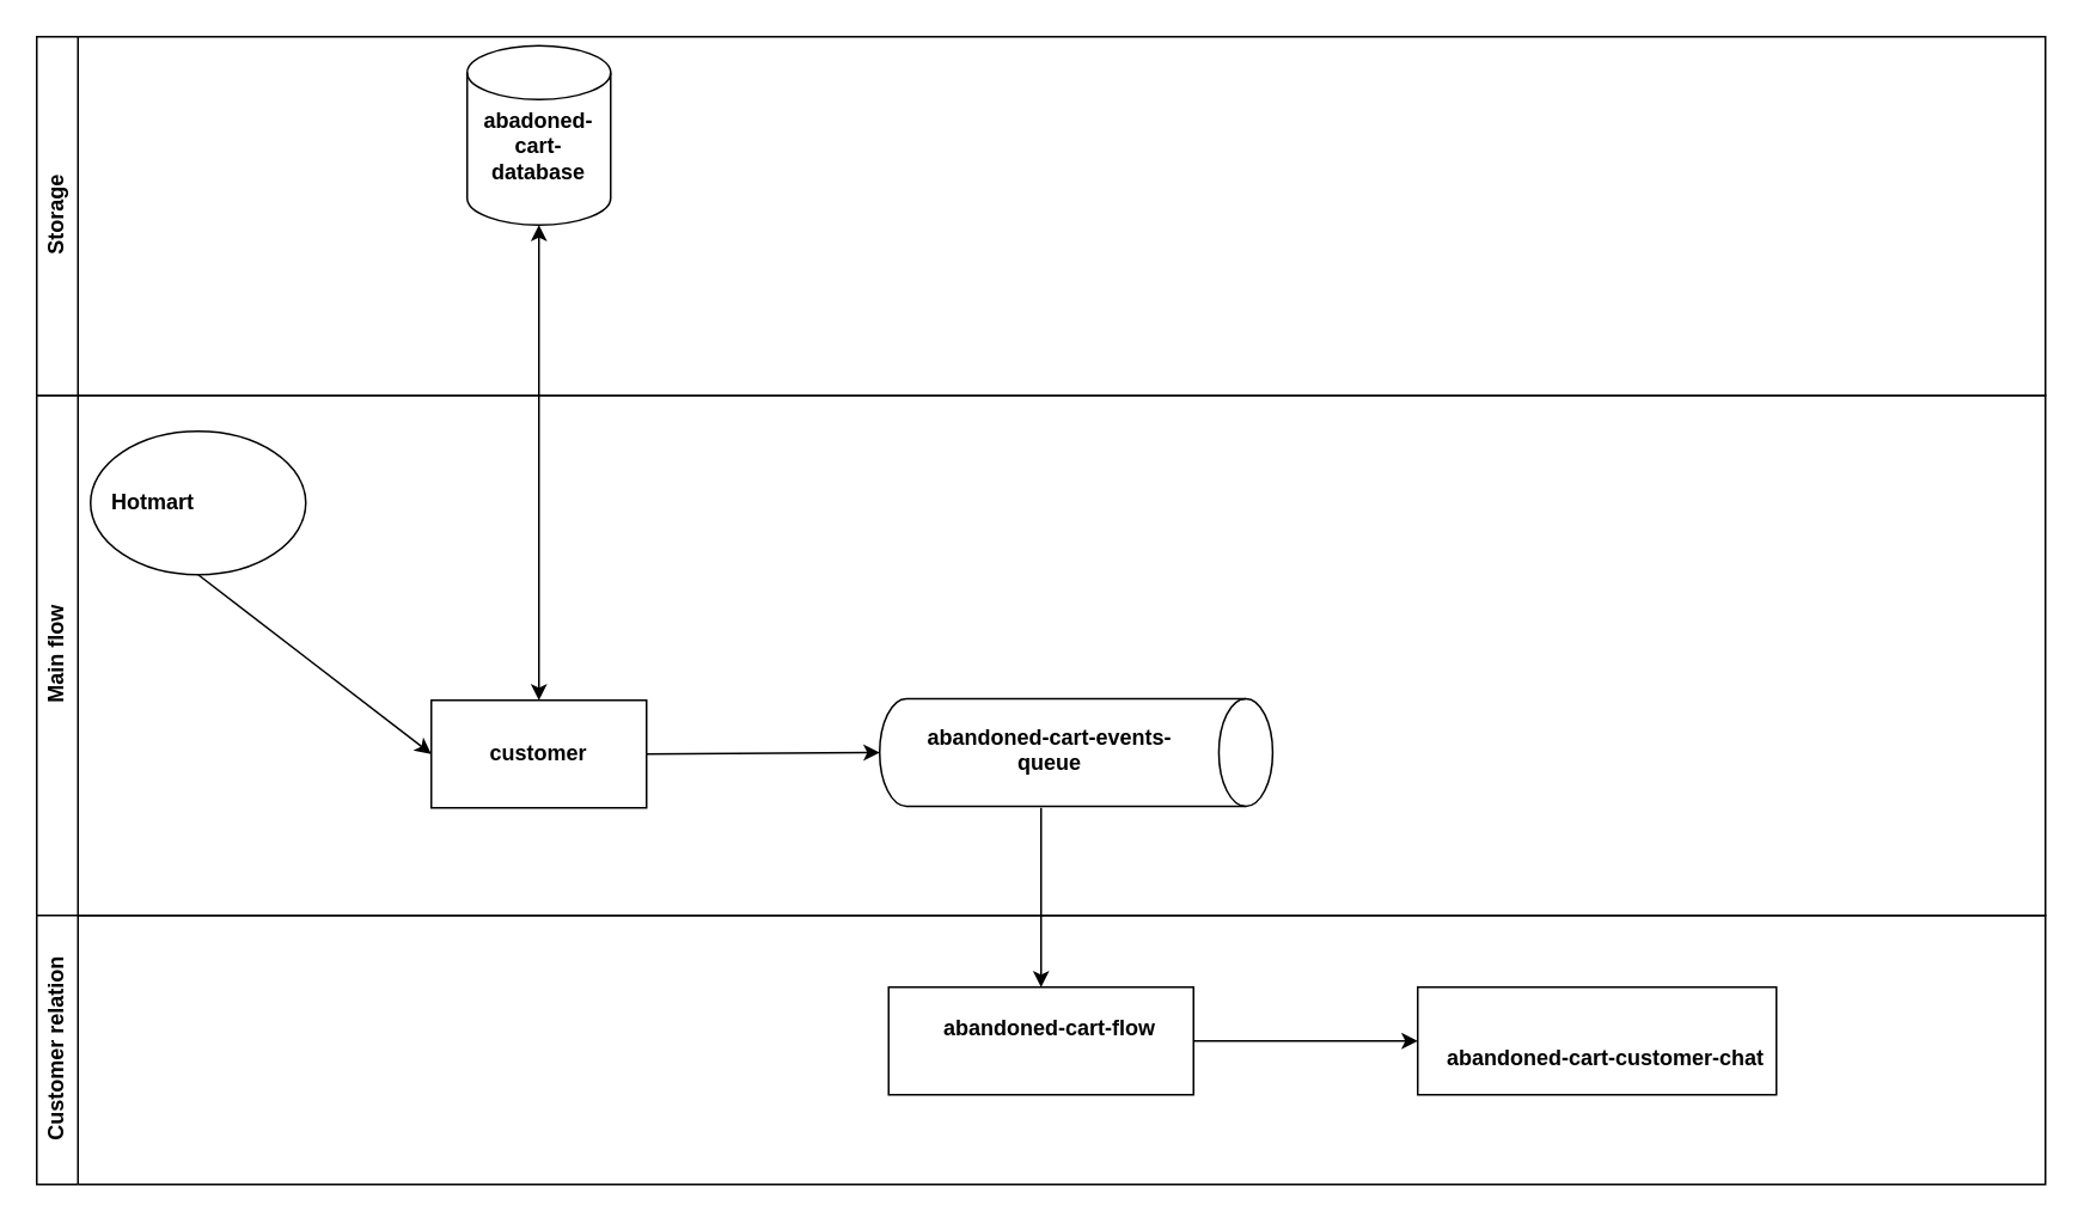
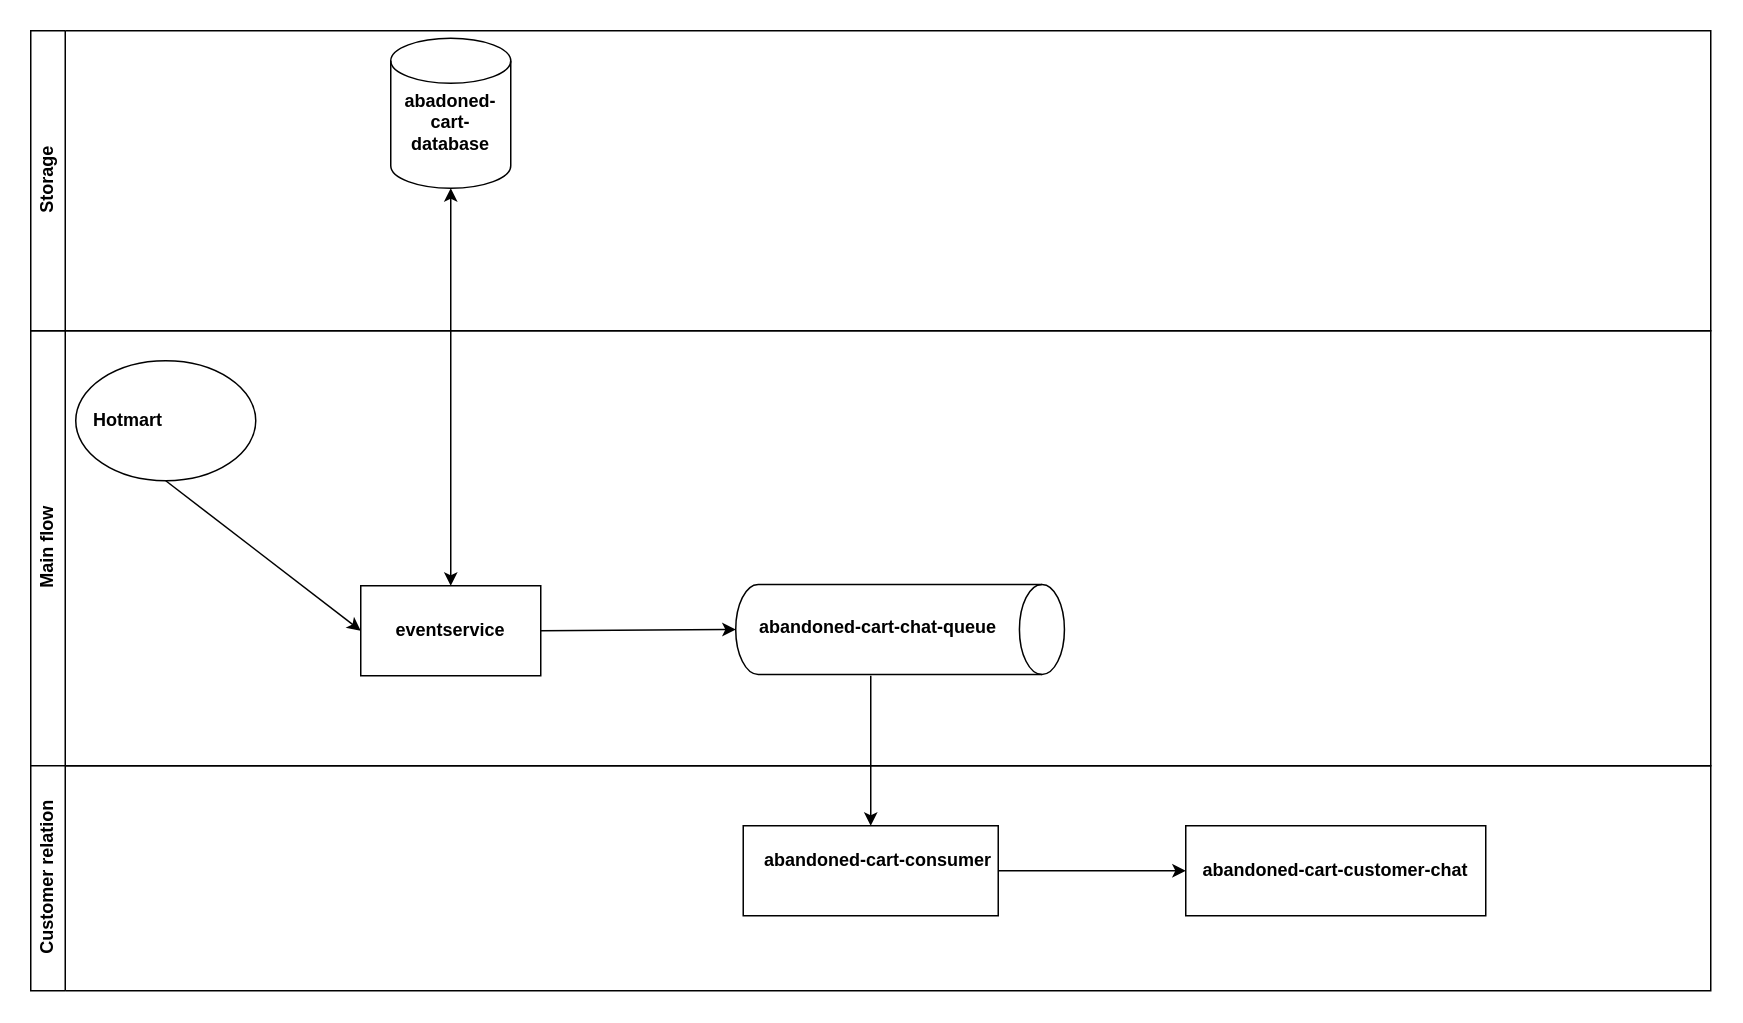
  <mxCell id="0" />
  <mxCell id="1" parent="0" />
  <mxCell id="2" value="" style="ellipse;whiteSpace=wrap;html=1;fontStyle=1" vertex="1" parent="1"><mxGeometry x="50" y="240" width="120" height="80" as="geometry" /></mxCell>
  <mxCell id="3" value="" style="group;fontStyle=1" vertex="1" connectable="0" parent="1"><mxGeometry x="240" y="390" width="120" height="60" as="geometry" /></mxCell>
  <mxCell id="4" value="" style="rounded=0;whiteSpace=wrap;html=1;fontStyle=1" vertex="1" parent="3"><mxGeometry width="120" height="60" as="geometry" /></mxCell>
- <mxCell id="5" value="customer" style="text;html=1;align=center;verticalAlign=middle;whiteSpace=wrap;rounded=0;fontStyle=1" vertex="1" parent="3"><mxGeometry x="30" y="15" width="60" height="30" as="geometry" /></mxCell>
+ <mxCell id="5" value="eventservice" style="text;html=1;align=center;verticalAlign=middle;whiteSpace=wrap;rounded=0;fontStyle=1" vertex="1" parent="3"><mxGeometry x="30" y="15" width="60" height="30" as="geometry" /></mxCell>
  <mxCell id="6" value="" style="endArrow=classic;html=1;exitX=0.5;exitY=1;exitDx=0;exitDy=0;entryX=0;entryY=0.5;entryDx=0;entryDy=0;fontStyle=1" edge="1" parent="1" source="2" target="4"><mxGeometry width="50" height="50" relative="1" as="geometry"><mxPoint x="130" y="390" as="sourcePoint" /><mxPoint x="180" y="340" as="targetPoint" /></mxGeometry></mxCell>
  <mxCell id="7" value="Hotmart" style="text;html=1;align=center;verticalAlign=middle;whiteSpace=wrap;rounded=0;fontStyle=1" vertex="1" parent="1"><mxGeometry x="55" y="265" width="60" height="30" as="geometry" /></mxCell>
  <mxCell id="8" value="" style="shape=cylinder3;whiteSpace=wrap;html=1;boundedLbl=1;backgroundOutline=1;size=15;rotation=90;fontStyle=1" vertex="1" parent="1"><mxGeometry x="569.56" y="309.57" width="60" height="219.13" as="geometry" /></mxCell>
  <mxCell id="9" value="" style="endArrow=classic;html=1;exitX=1;exitY=0.5;exitDx=0;exitDy=0;entryX=0.5;entryY=1;entryDx=0;entryDy=0;entryPerimeter=0;fontStyle=1" edge="1" parent="1" source="4" target="8"><mxGeometry width="50" height="50" relative="1" as="geometry"><mxPoint x="390" y="430" as="sourcePoint" /><mxPoint x="440" y="380" as="targetPoint" /></mxGeometry></mxCell>
- <mxCell id="10" value="abandoned-cart-events-queue&lt;div&gt;&lt;div&gt;&lt;br&gt;&lt;/div&gt;&lt;/div&gt;" style="text;html=1;align=center;verticalAlign=middle;whiteSpace=wrap;rounded=0;fontStyle=1" vertex="1" parent="1"><mxGeometry x="500" y="410" width="170" height="30" as="geometry" /></mxCell>
+ <mxCell id="10" value="abandoned-cart-chat-queue&lt;div&gt;&lt;div&gt;&lt;br&gt;&lt;/div&gt;&lt;/div&gt;" style="text;html=1;align=center;verticalAlign=middle;whiteSpace=wrap;rounded=0;fontStyle=1" vertex="1" parent="1"><mxGeometry x="500" y="410" width="170" height="30" as="geometry" /></mxCell>
  <mxCell id="11" value="" style="rounded=0;whiteSpace=wrap;html=1;fontStyle=1" vertex="1" parent="1"><mxGeometry x="494.99" y="550" width="170" height="60" as="geometry" /></mxCell>
- <mxCell id="12" value="abandoned-cart-flow&lt;div&gt;&lt;br&gt;&lt;/div&gt;" style="text;html=1;align=center;verticalAlign=middle;whiteSpace=wrap;rounded=0;fontStyle=1" vertex="1" parent="1"><mxGeometry x="504.99" y="565" width="160" height="30" as="geometry" /></mxCell>
+ <mxCell id="12" value="abandoned-cart-consumer&lt;div&gt;&lt;br&gt;&lt;/div&gt;" style="text;html=1;align=center;verticalAlign=middle;whiteSpace=wrap;rounded=0;fontStyle=1" vertex="1" parent="1"><mxGeometry x="504.99" y="565" width="160" height="30" as="geometry" /></mxCell>
  <mxCell id="13" value="" style="endArrow=classic;html=1;entryX=0.5;entryY=0;entryDx=0;entryDy=0;fontStyle=1" edge="1" parent="1" target="11"><mxGeometry width="50" height="50" relative="1" as="geometry"><mxPoint x="580" y="450" as="sourcePoint" /><mxPoint x="650" y="470" as="targetPoint" /></mxGeometry></mxCell>
  <mxCell id="14" value="" style="rounded=0;whiteSpace=wrap;html=1;fontStyle=1" vertex="1" parent="1"><mxGeometry x="790" y="550" width="200" height="60" as="geometry" /></mxCell>
- <mxCell id="15" value="abandoned-cart-customer-chat" style="text;html=1;align=center;verticalAlign=middle;whiteSpace=wrap;rounded=0;fontStyle=1" vertex="1" parent="1"><mxGeometry x="805" y="575" width="180" height="30" as="geometry" /></mxCell>
+ <mxCell id="15" value="abandoned-cart-customer-chat" style="text;html=1;align=center;verticalAlign=middle;whiteSpace=wrap;rounded=0;fontStyle=1" vertex="1" parent="1"><mxGeometry x="800" y="565" width="180" height="30" as="geometry" /></mxCell>
  <mxCell id="16" value="" style="endArrow=classic;html=1;exitX=1;exitY=0.5;exitDx=0;exitDy=0;entryX=0;entryY=0.5;entryDx=0;entryDy=0;fontStyle=1" edge="1" parent="1" source="12" target="14"><mxGeometry width="50" height="50" relative="1" as="geometry"><mxPoint x="720" y="570" as="sourcePoint" /><mxPoint x="770" y="520" as="targetPoint" /></mxGeometry></mxCell>
  <mxCell id="17" value="Main flow" style="swimlane;horizontal=0;whiteSpace=wrap;html=1;fontStyle=1" vertex="1" parent="1"><mxGeometry x="20" y="220" width="1120" height="290" as="geometry" /></mxCell>
  <mxCell id="18" value="Customer relation" style="swimlane;horizontal=0;whiteSpace=wrap;html=1;fontStyle=1" vertex="1" parent="1"><mxGeometry x="20" y="510" width="1120" height="150" as="geometry" /></mxCell>
  <mxCell id="19" value="Storage" style="swimlane;horizontal=0;whiteSpace=wrap;html=1;fontStyle=1" vertex="1" parent="1"><mxGeometry x="20" y="20" width="1120" height="200" as="geometry" /></mxCell>
  <mxCell id="20" value="abadoned-cart-database&lt;div&gt;&lt;br&gt;&lt;/div&gt;" style="shape=cylinder3;whiteSpace=wrap;html=1;boundedLbl=1;backgroundOutline=1;size=15;fontStyle=1" vertex="1" parent="19"><mxGeometry x="240" y="5" width="80" height="100" as="geometry" /></mxCell>
  <mxCell id="21" value="" style="endArrow=classic;startArrow=classic;html=1;exitX=0.5;exitY=0;exitDx=0;exitDy=0;entryX=0.5;entryY=1;entryDx=0;entryDy=0;entryPerimeter=0;fontStyle=1" edge="1" parent="1" source="4" target="20"><mxGeometry width="50" height="50" relative="1" as="geometry"><mxPoint x="300" y="320" as="sourcePoint" /><mxPoint x="350" y="270" as="targetPoint" /></mxGeometry></mxCell>
